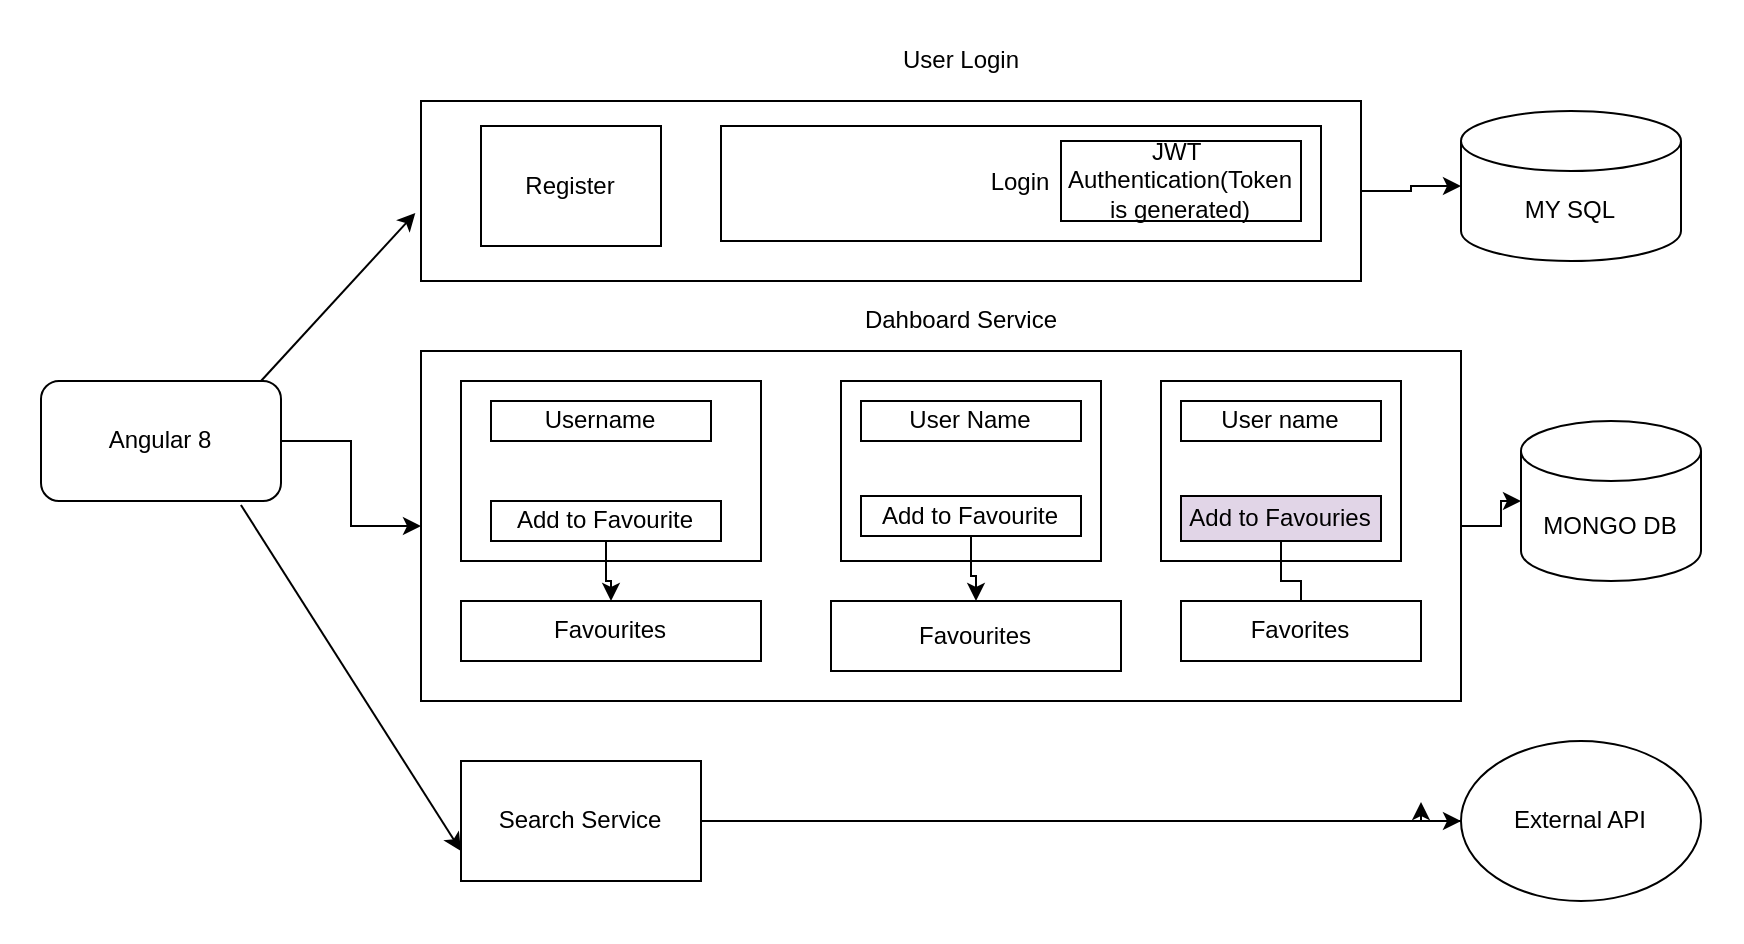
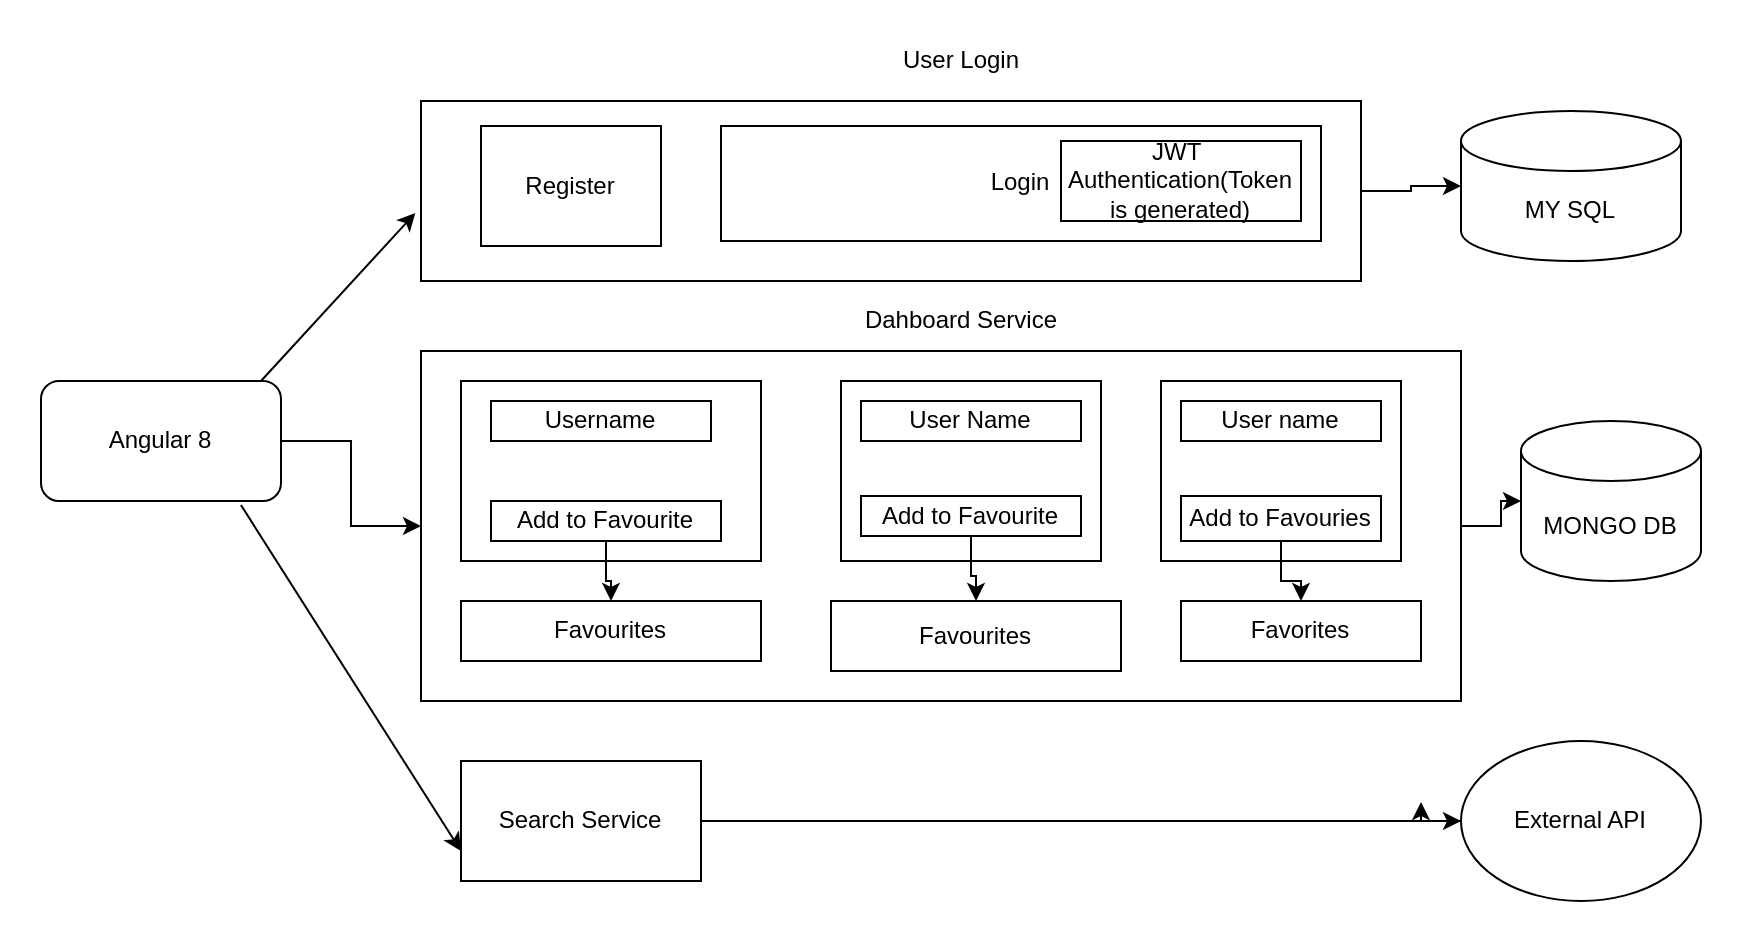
  <mxCell id="0" />
  <mxCell id="1" parent="0" />
  <mxCell id="2" value="" style="edgeStyle=orthogonalEdgeStyle;rounded=0;orthogonalLoop=1;jettySize=auto;html=1;" edge="1" parent="1" source="3" target="7"><mxGeometry relative="1" as="geometry" /></mxCell>
  <mxCell id="3" value="Angular 8" style="rounded=1;whiteSpace=wrap;html=1;" vertex="1" parent="1"><mxGeometry x="20" y="190" width="120" height="60" as="geometry" /></mxCell>
  <mxCell id="4" style="edgeStyle=orthogonalEdgeStyle;rounded=0;orthogonalLoop=1;jettySize=auto;html=1;entryX=0;entryY=0.5;entryDx=0;entryDy=0;entryPerimeter=0;" edge="1" parent="1" source="5" target="10"><mxGeometry relative="1" as="geometry" /></mxCell>
  <mxCell id="5" value="" style="rounded=0;whiteSpace=wrap;html=1;" vertex="1" parent="1"><mxGeometry x="210" y="50" width="470" height="90" as="geometry" /></mxCell>
  <mxCell id="6" style="edgeStyle=orthogonalEdgeStyle;rounded=0;orthogonalLoop=1;jettySize=auto;html=1;entryX=0;entryY=0.5;entryDx=0;entryDy=0;entryPerimeter=0;" edge="1" parent="1" source="7" target="17"><mxGeometry relative="1" as="geometry" /></mxCell>
  <mxCell id="7" value="" style="rounded=0;whiteSpace=wrap;html=1;" vertex="1" parent="1"><mxGeometry x="210" y="175" width="520" height="175" as="geometry" /></mxCell>
  <mxCell id="8" style="edgeStyle=orthogonalEdgeStyle;rounded=0;orthogonalLoop=1;jettySize=auto;html=1;entryX=0;entryY=0.5;entryDx=0;entryDy=0;" edge="1" parent="1" source="9" target="19"><mxGeometry relative="1" as="geometry" /></mxCell>
  <mxCell id="9" value="Search Service" style="rounded=0;whiteSpace=wrap;html=1;" vertex="1" parent="1"><mxGeometry x="230" y="380" width="120" height="60" as="geometry" /></mxCell>
  <mxCell id="10" value="MY SQL" style="shape=cylinder3;whiteSpace=wrap;html=1;boundedLbl=1;backgroundOutline=1;size=15;" vertex="1" parent="1"><mxGeometry x="730" y="55" width="110" height="75" as="geometry" /></mxCell>
  <mxCell id="11" value="Login" style="rounded=0;whiteSpace=wrap;html=1;" vertex="1" parent="1"><mxGeometry x="360" y="62.5" width="300" height="57.5" as="geometry" /></mxCell>
  <mxCell id="12" value="Register" style="rounded=0;whiteSpace=wrap;html=1;" vertex="1" parent="1"><mxGeometry x="240" y="62.5" width="90" height="60" as="geometry" /></mxCell>
  <mxCell id="13" value="User Login" style="text;html=1;align=center;verticalAlign=middle;resizable=0;points=[];autosize=1;" vertex="1" parent="1"><mxGeometry x="440" y="20" width="80" height="20" as="geometry" /></mxCell>
  <mxCell id="14" value="JWT&amp;nbsp;&lt;br&gt;Authentication(Token is generated)" style="rounded=0;whiteSpace=wrap;html=1;" vertex="1" parent="1"><mxGeometry x="530" y="70" width="120" height="40" as="geometry" /></mxCell>
  <mxCell id="15" value="Favourites" style="rounded=0;whiteSpace=wrap;html=1;" vertex="1" parent="1"><mxGeometry x="230" y="300" width="150" height="30" as="geometry" /></mxCell>
  <mxCell id="16" value="Dahboard Service" style="text;html=1;align=center;verticalAlign=middle;resizable=0;points=[];autosize=1;" vertex="1" parent="1"><mxGeometry x="425" y="150" width="110" height="20" as="geometry" /></mxCell>
  <mxCell id="17" value="MONGO DB" style="shape=cylinder3;whiteSpace=wrap;html=1;boundedLbl=1;backgroundOutline=1;size=15;" vertex="1" parent="1"><mxGeometry x="760" y="210" width="90" height="80" as="geometry" /></mxCell>
  <mxCell id="18" style="edgeStyle=orthogonalEdgeStyle;rounded=0;orthogonalLoop=1;jettySize=auto;html=1;" edge="1" parent="1" source="19"><mxGeometry relative="1" as="geometry"><mxPoint x="710" y="400" as="targetPoint" /></mxGeometry></mxCell>
  <mxCell id="19" value="External API" style="ellipse;whiteSpace=wrap;html=1;" vertex="1" parent="1"><mxGeometry x="730" y="370" width="120" height="80" as="geometry" /></mxCell>
  <mxCell id="20" value="" style="endArrow=classic;html=1;entryX=-0.006;entryY=0.622;entryDx=0;entryDy=0;entryPerimeter=0;" edge="1" parent="1" target="5"><mxGeometry width="50" height="50" relative="1" as="geometry"><mxPoint x="130" y="190" as="sourcePoint" /><mxPoint x="180" y="140" as="targetPoint" /></mxGeometry></mxCell>
  <mxCell id="21" value="" style="endArrow=classic;html=1;entryX=0;entryY=0.75;entryDx=0;entryDy=0;exitX=0.833;exitY=1.033;exitDx=0;exitDy=0;exitPerimeter=0;" edge="1" parent="1" source="3" target="9"><mxGeometry width="50" height="50" relative="1" as="geometry"><mxPoint x="150" y="355" as="sourcePoint" /><mxPoint x="200" y="305" as="targetPoint" /><Array as="points" /></mxGeometry></mxCell>
  <mxCell id="22" value="" style="rounded=0;whiteSpace=wrap;html=1;" vertex="1" parent="1"><mxGeometry x="230" y="190" width="150" height="90" as="geometry" /></mxCell>
  <mxCell id="23" value="" style="edgeStyle=orthogonalEdgeStyle;rounded=0;orthogonalLoop=1;jettySize=auto;html=1;" edge="1" parent="1" source="24" target="15"><mxGeometry relative="1" as="geometry" /></mxCell>
  <mxCell id="24" value="Add to Favourite" style="rounded=0;whiteSpace=wrap;html=1;" vertex="1" parent="1"><mxGeometry x="245" y="250" width="115" height="20" as="geometry" /></mxCell>
  <mxCell id="25" value="Username" style="rounded=0;whiteSpace=wrap;html=1;" vertex="1" parent="1"><mxGeometry x="245" y="200" width="110" height="20" as="geometry" /></mxCell>
  <mxCell id="26" value="" style="rounded=0;whiteSpace=wrap;html=1;" vertex="1" parent="1"><mxGeometry x="420" y="190" width="130" height="90" as="geometry" /></mxCell>
  <mxCell id="27" value="User Name" style="rounded=0;whiteSpace=wrap;html=1;" vertex="1" parent="1"><mxGeometry x="430" y="200" width="110" height="20" as="geometry" /></mxCell>
  <mxCell id="28" value="" style="edgeStyle=orthogonalEdgeStyle;rounded=0;orthogonalLoop=1;jettySize=auto;html=1;" edge="1" parent="1" source="29" target="30"><mxGeometry relative="1" as="geometry" /></mxCell>
  <mxCell id="29" value="Add to Favourite" style="rounded=0;whiteSpace=wrap;html=1;" vertex="1" parent="1"><mxGeometry x="430" y="247.5" width="110" height="20" as="geometry" /></mxCell>
  <mxCell id="30" value="Favourites" style="rounded=0;whiteSpace=wrap;html=1;" vertex="1" parent="1"><mxGeometry x="415" y="300" width="145" height="35" as="geometry" /></mxCell>
  <mxCell id="31" value="" style="rounded=0;whiteSpace=wrap;html=1;" vertex="1" parent="1"><mxGeometry x="580" y="190" width="120" height="90" as="geometry" /></mxCell>
  <mxCell id="32" value="User name" style="rounded=0;whiteSpace=wrap;html=1;" vertex="1" parent="1"><mxGeometry x="590" y="200" width="100" height="20" as="geometry" /></mxCell>
- <mxCell id="33" value="" style="edgeStyle=orthogonalEdgeStyle;rounded=0;orthogonalLoop=1;jettySize=auto;html=1;endArrow=none;" edge="1" parent="1" source="34" target="35"><mxGeometry relative="1" as="geometry" /></mxCell>
- <mxCell id="34" value="Add to Favouries" style="rounded=0;whiteSpace=wrap;html=1;fillColor=#e1d5e7;" vertex="1" parent="1"><mxGeometry x="590" y="247.5" width="100" height="22.5" as="geometry" /></mxCell>
+ <mxCell id="33" value="" style="edgeStyle=orthogonalEdgeStyle;rounded=0;orthogonalLoop=1;jettySize=auto;html=1;" edge="1" parent="1" source="34" target="35"><mxGeometry relative="1" as="geometry" /></mxCell>
+ <mxCell id="34" value="Add to Favouries" style="rounded=0;whiteSpace=wrap;html=1;" vertex="1" parent="1"><mxGeometry x="590" y="247.5" width="100" height="22.5" as="geometry" /></mxCell>
  <mxCell id="35" value="Favorites" style="rounded=0;whiteSpace=wrap;html=1;" vertex="1" parent="1"><mxGeometry x="590" y="300" width="120" height="30" as="geometry" /></mxCell>
